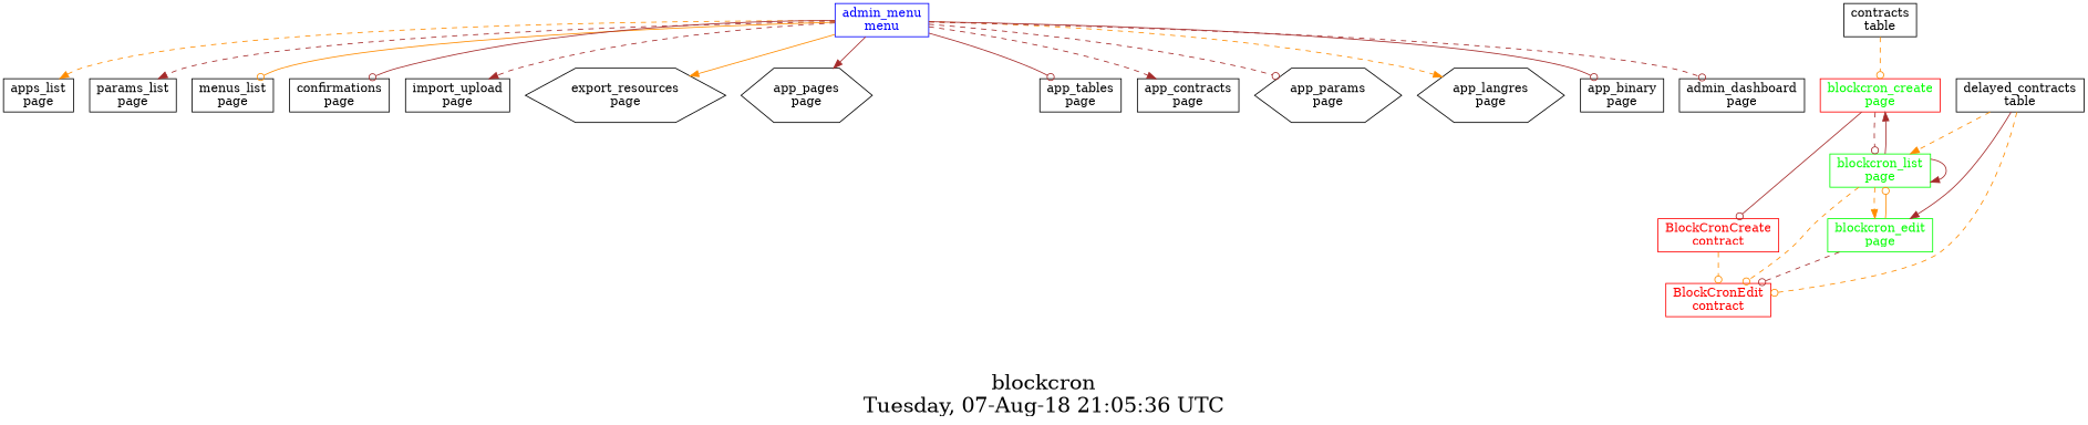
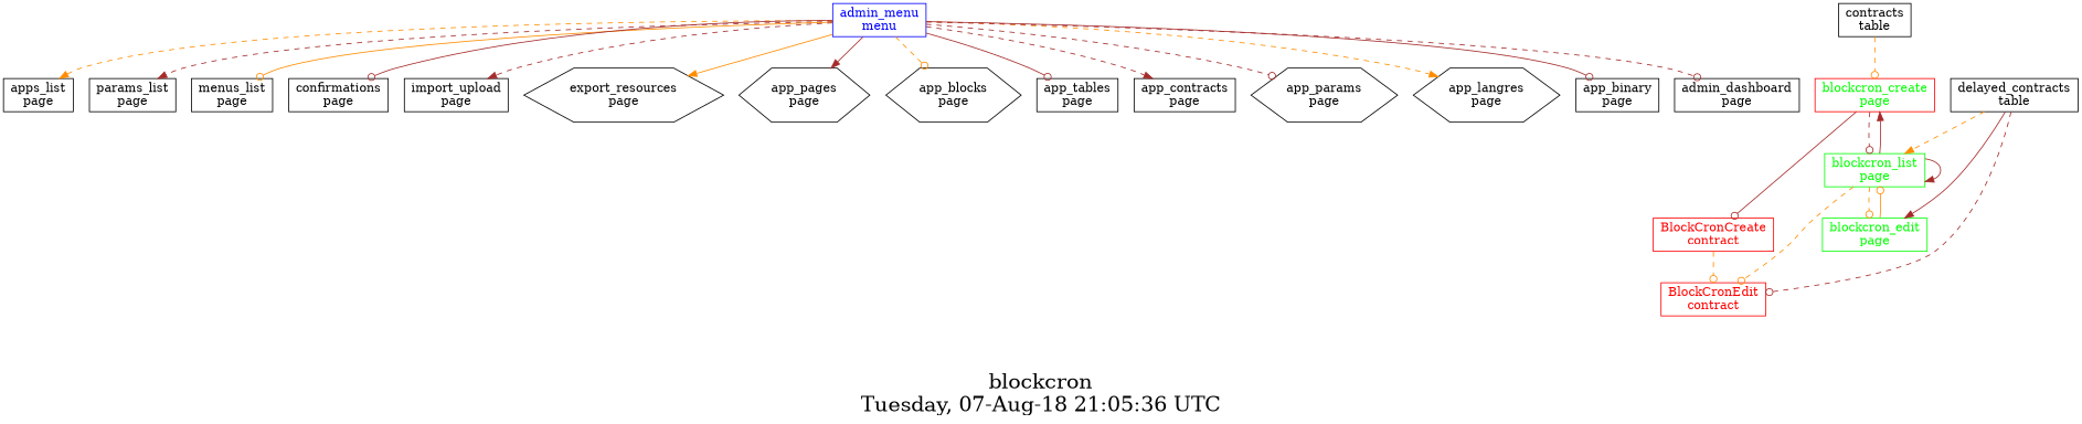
  digraph {
    fontsize=24
    label="blockcron\nTuesday, 07-Aug-18 21:05:36 UTC"
    nojustify=true
    ordering=out
    rankdir=TB
    node [shape=box]
    edge [arrowhead=odot color=brown style=dashed]
    "admin_menu\nmenu" [color=blue fontcolor=blue group=menus]
    "apps_list\npage"
    "params_list\npage"
    "menus_list\npage"
    "confirmations\npage"
    "import_upload\npage"
    "export_resources\npage" [shape=hexagon]
    "app_pages\npage" [shape=hexagon]
+   "app_blocks\npage" [shape=hexagon]
    "app_tables\npage"
    "app_contracts\npage"
    "app_params\npage" [shape=hexagon]
    "app_langres\npage" [shape=hexagon]
    "app_binary\npage"
    "admin_dashboard\npage"
    "blockcron_create\npage" [color=red fontcolor=green group=pages]
    "BlockCronCreate\ncontract" [color=red fontcolor=red group=contracts]
    "blockcron_list\npage" [color=green fontcolor=green group=pages]
    "BlockCronEdit\ncontract" [color=red fontcolor=red group=contracts]
    "blockcron_edit\npage" [color=green fontcolor=green group=pages]
    "contracts\ntable"
    "delayed_contracts\ntable"
    "admin_menu\nmenu" -> "apps_list\npage" [arrowhead=normal color=darkorange]
    "admin_menu\nmenu" -> "params_list\npage" [arrowhead=normal]
    "admin_menu\nmenu" -> "menus_list\npage" [color=darkorange style=solid]
    "admin_menu\nmenu" -> "confirmations\npage" [style=solid]
    "admin_menu\nmenu" -> "import_upload\npage" [arrowhead=normal]
    "admin_menu\nmenu" -> "export_resources\npage" [arrowhead=normal color=darkorange style=solid]
    "admin_menu\nmenu" -> "app_pages\npage" [arrowhead=normal style=solid]
+   "admin_menu\nmenu" -> "app_blocks\npage" [color=darkorange]
    "admin_menu\nmenu" -> "app_tables\npage" [style=solid]
    "admin_menu\nmenu" -> "app_contracts\npage" [arrowhead=normal]
    "admin_menu\nmenu" -> "app_params\npage"
    "admin_menu\nmenu" -> "app_langres\npage" [arrowhead=normal color=darkorange]
    "admin_menu\nmenu" -> "app_binary\npage" [style=solid]
    "admin_menu\nmenu" -> "admin_dashboard\npage"
    "blockcron_create\npage" -> "BlockCronCreate\ncontract" [style=solid]
    "blockcron_create\npage" -> "blockcron_list\npage"
    "BlockCronCreate\ncontract" -> "BlockCronEdit\ncontract" [color=darkorange]
    "blockcron_list\npage" -> "blockcron_create\npage" [arrowhead=normal style=solid]
    "blockcron_list\npage" -> "blockcron_list\npage" [arrowhead=normal style=solid]
    "blockcron_list\npage" -> "BlockCronEdit\ncontract" [color=darkorange]
-   "blockcron_list\npage" -> "blockcron_edit\npage" [arrowhead=normal color=darkorange]
+   "blockcron_list\npage" -> "blockcron_edit\npage" [color=darkorange]
    "blockcron_edit\npage" -> "blockcron_list\npage" [color=darkorange style=solid]
-   "blockcron_edit\npage" -> "BlockCronEdit\ncontract"
    "contracts\ntable" -> "blockcron_create\npage" [color=darkorange]
    "delayed_contracts\ntable" -> "blockcron_list\npage" [arrowhead=normal color=darkorange]
-   "delayed_contracts\ntable" -> "BlockCronEdit\ncontract" [color=darkorange]
+   "delayed_contracts\ntable" -> "BlockCronEdit\ncontract"
    "delayed_contracts\ntable" -> "blockcron_edit\npage" [arrowhead=normal style=solid]
  }
